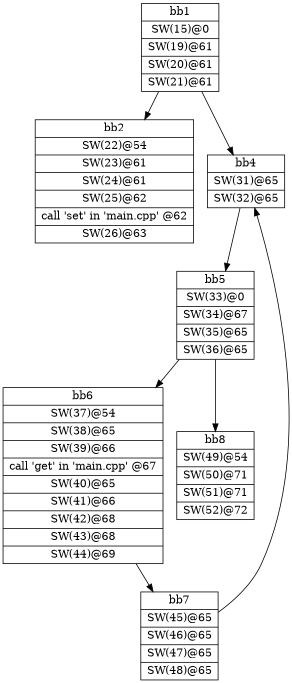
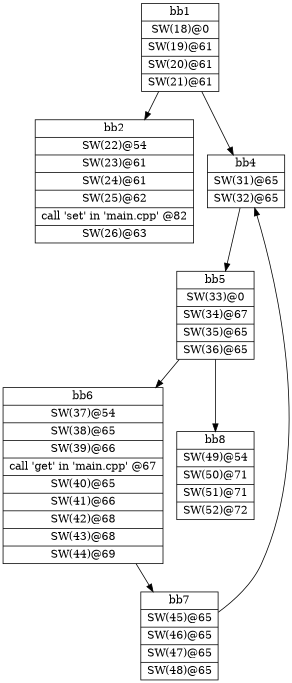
  digraph {
    node [shape=record]
-   n1 [label="{bb1|<x0000000000B7CF30>SW(15)@0\n|<x0000000000B7CFE0>SW(19)@61\n|<x0000000000B7D090>SW(20)@61\n|<x0000000000B7D140>SW(21)@61\n}"]
-   n2 [label="{bb2|<x0000000000B7D1F0>SW(22)@54\n|<x0000000000B7D2A0>SW(23)@61\n|<x0000000000B7D350>SW(24)@61\n|<x0000000000B7D400>SW(25)@62\n|<x000000000125B760>call 'set' in 'main.cpp' @62\n|<x0000000000B7D4B0>SW(26)@63\n}"]
+   n1 [label="{bb1|<x0000000000B7CF30>SW(18)@0\n|<x0000000000B7CFE0>SW(19)@61\n|<x0000000000B7D090>SW(20)@61\n|<x0000000000B7D140>SW(21)@61\n}"]
+   n2 [label="{bb2|<x0000000000B7D1F0>SW(22)@54\n|<x0000000000B7D2A0>SW(23)@61\n|<x0000000000B7D350>SW(24)@61\n|<x0000000000B7D400>SW(25)@62\n|<x000000000125B760>call 'set' in 'main.cpp' @82\n|<x0000000000B7D4B0>SW(26)@63\n}"]
    n3 [label="{bb4|<x0000000000B7D560>SW(31)@65\n|<x0000000000B7D8D0>SW(32)@65\n}"]
    n4 [label="{bb5|<x0000000000B7D980>SW(33)@0\n|<x0000000000B7DA30>SW(34)@67\n|<x0000000000B7DAE0>SW(35)@65\n|<x0000000000B7DB90>SW(36)@65\n}"]
    n5 [label="{bb6|<x0000000000B7DC40>SW(37)@54\n|<x0000000000B7DCF0>SW(38)@65\n|<x0000000000B7DDA0>SW(39)@66\n|<x000000000125B5A0>call 'get' in 'main.cpp' @67\n|<x0000000000B7DE50>SW(40)@65\n|<x0000000000B7DF00>SW(41)@66\n|<x0000000000B7DFB0>SW(42)@68\n|<x0000000000B7E060>SW(43)@68\n|<x000000000130C060>SW(44)@69\n}"]
    n6 [label="{bb8|<x000000000130C3D0>SW(49)@54\n|<x000000000130C480>SW(50)@71\n|<x000000000130C530>SW(51)@71\n|<x000000000130C5E0>SW(52)@72\n}"]
    n7 [label="{bb7|<x000000000130C110>SW(45)@65\n|<x000000000130C1C0>SW(46)@65\n|<x000000000130C270>SW(47)@65\n|<x000000000130C320>SW(48)@65\n}"]
    n1 -> n2
    n1 -> n3
    n3 -> n4
    n4 -> n5
    n4 -> n6
    n5 -> n7
    n7 -> n3
  }
